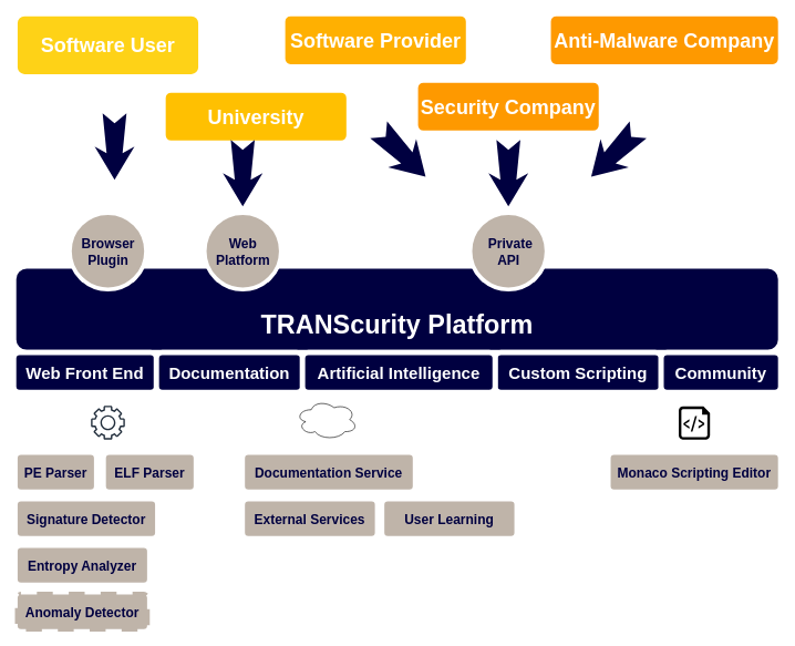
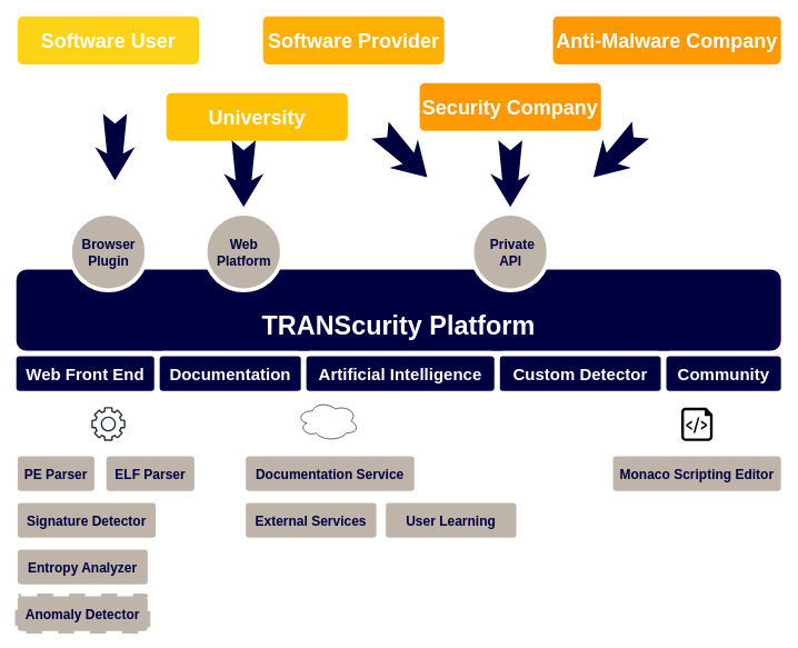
  <mxCell id="0" />
  <mxCell id="1" parent="0" />
  <mxCell id="2" value="&lt;b&gt;&lt;font style=&quot;font-size: 30px;&quot; color=&quot;#ffffff&quot;&gt;Anti-Malware Company&lt;br&gt;&lt;/font&gt;&lt;/b&gt;" style="whiteSpace=wrap;html=1;strokeColor=#FFFFFF;fillColor=#fe9900;rounded=1;strokeWidth=8;" parent="1" vertex="1"><mxGeometry x="825" y="20" width="350" height="80" as="geometry" /></mxCell>
  <mxCell id="3" value="&lt;div&gt;&lt;font size=&quot;1&quot;&gt;&lt;b style=&quot;font-size: 39px;&quot;&gt;&lt;br&gt;&lt;/b&gt;&lt;/font&gt;&lt;/div&gt;&lt;div&gt;&lt;font size=&quot;1&quot;&gt;&lt;b style=&quot;font-size: 39px;&quot;&gt;TRANScurity Platform&lt;/b&gt;&lt;/font&gt;&lt;/div&gt;" style="whiteSpace=wrap;html=1;strokeColor=#FFFFFF;fillColor=#000040;rounded=1;strokeWidth=8;fontColor=#FFFFFF;" parent="1" vertex="1"><mxGeometry x="20" y="400" width="1155" height="130" as="geometry" /></mxCell>
- <mxCell id="4" value="&lt;b&gt;&lt;font style=&quot;font-size: 30px;&quot; color=&quot;#ffffff&quot;&gt;Software User&lt;/font&gt;&lt;font style=&quot;font-size: 30px;&quot; color=&quot;#ffffff&quot;&gt;&lt;br&gt;&lt;/font&gt;&lt;/b&gt;" style="whiteSpace=wrap;html=1;rounded=1;shadow=0;strokeWidth=8;fontSize=20;align=center;fillColor=#FED217;strokeColor=#FFFFFF;" parent="1" vertex="1"><mxGeometry x="22" y="20" width="280" height="95" as="geometry" /></mxCell>
+ <mxCell id="4" value="&lt;b&gt;&lt;font style=&quot;font-size: 30px;&quot; color=&quot;#ffffff&quot;&gt;Software User&lt;/font&gt;&lt;font style=&quot;font-size: 30px;&quot; color=&quot;#ffffff&quot;&gt;&lt;br&gt;&lt;/font&gt;&lt;/b&gt;" style="whiteSpace=wrap;html=1;rounded=1;shadow=0;strokeWidth=8;fontSize=20;align=center;fillColor=#FED217;strokeColor=#FFFFFF;" parent="1" vertex="1"><mxGeometry x="22" y="20" width="280" height="80" as="geometry" /></mxCell>
  <mxCell id="5" value="&lt;b&gt;&lt;font style=&quot;font-size: 30px;&quot; color=&quot;#ffffff&quot;&gt;University&lt;/font&gt;&lt;font style=&quot;font-size: 30px;&quot; color=&quot;#ffffff&quot;&gt;&lt;br&gt;&lt;/font&gt;&lt;/b&gt;" style="whiteSpace=wrap;html=1;rounded=1;shadow=0;strokeWidth=8;fontSize=20;align=center;fillColor=#FFC001;strokeColor=#FFFFFF;" parent="1" vertex="1"><mxGeometry x="245" y="135" width="280" height="80" as="geometry" /></mxCell>
- <mxCell id="6" value="&lt;b&gt;&lt;font style=&quot;font-size: 30px;&quot; color=&quot;#ffffff&quot;&gt;Software Provider&lt;/font&gt;&lt;/b&gt;" style="whiteSpace=wrap;html=1;rounded=1;shadow=0;strokeWidth=8;fontSize=20;align=center;fillColor=#FFB001;strokeColor=#FFFFFF;" parent="1" vertex="1"><mxGeometry x="425" y="20" width="280" height="80" as="geometry" /></mxCell>
+ <mxCell id="6" value="&lt;b&gt;&lt;font style=&quot;font-size: 30px;&quot; color=&quot;#ffffff&quot;&gt;Software Provider&lt;/font&gt;&lt;/b&gt;" style="whiteSpace=wrap;html=1;rounded=1;shadow=0;strokeWidth=8;fontSize=20;align=center;fillColor=#FFB001;strokeColor=#FFFFFF;" parent="1" vertex="1"><mxGeometry x="390" y="20" width="280" height="80" as="geometry" /></mxCell>
  <mxCell id="7" value="&lt;b&gt;&lt;font style=&quot;font-size: 30px;&quot; color=&quot;#ffffff&quot;&gt;Security Company&lt;/font&gt;&lt;/b&gt;" style="whiteSpace=wrap;html=1;rounded=1;shadow=0;strokeWidth=8;fontSize=20;align=center;fillColor=#FE9900;strokeColor=#FFFFFF;" parent="1" vertex="1"><mxGeometry x="625" y="120" width="280" height="80" as="geometry" /></mxCell>
  <mxCell id="8" value="&lt;font color=&quot;#000040&quot;&gt;&lt;b&gt;&lt;font style=&quot;font-size: 20px;&quot;&gt;Browser&lt;br&gt;Plugin&lt;br&gt;&lt;/font&gt;&lt;/b&gt;&lt;/font&gt;" style="ellipse;whiteSpace=wrap;html=1;rounded=0;shadow=0;strokeWidth=6;fontSize=14;align=center;fillColor=#BFB4A9;strokeColor=#FFFFFF;fontColor=#FFFFFF;" parent="1" vertex="1"><mxGeometry x="104.5" y="320" width="115" height="115" as="geometry" /></mxCell>
  <mxCell id="9" value="&lt;font style=&quot;font-size: 20px;&quot; color=&quot;#000040&quot;&gt;&lt;b&gt;Web&lt;br&gt;Platform&lt;br&gt;&lt;/b&gt;&lt;/font&gt;" style="ellipse;whiteSpace=wrap;html=1;rounded=0;shadow=0;strokeWidth=6;fontSize=14;align=center;fillColor=#BFB4A9;strokeColor=#FFFFFF;fontColor=#FFFFFF;" parent="1" vertex="1"><mxGeometry x="307.5" y="320" width="115" height="115" as="geometry" /></mxCell>
  <mxCell id="10" value="&lt;font style=&quot;font-size: 20px;&quot; color=&quot;#000040&quot;&gt;&lt;b&gt;&amp;nbsp;Private&lt;br&gt;API&lt;br&gt;&lt;/b&gt;&lt;/font&gt;" style="ellipse;whiteSpace=wrap;html=1;rounded=0;shadow=0;strokeWidth=6;fontSize=14;align=center;fillColor=#BFB4A9;strokeColor=#FFFFFF;fontColor=#FFFFFF;" parent="1" vertex="1"><mxGeometry x="707.5" y="320" width="115" height="115" as="geometry" /></mxCell>
  <mxCell id="11" value="&lt;b&gt;&lt;font style=&quot;font-size: 25px;&quot;&gt;Web Front End&lt;br&gt;&lt;/font&gt;&lt;/b&gt;" style="whiteSpace=wrap;html=1;strokeColor=#FFFFFF;fillColor=#000040;rounded=1;strokeWidth=8;fontColor=#FFFFFF;" parent="1" vertex="1"><mxGeometry x="20" y="530" width="215" height="60" as="geometry" /></mxCell>
  <mxCell id="12" value="" style="html=1;shadow=0;dashed=0;align=center;verticalAlign=middle;shape=mxgraph.arrows2.stylisedArrow;dy=0.6;dx=40;notch=15;feather=0.4;rounded=0;strokeWidth=1;fontSize=27;strokeColor=none;fillColor=#000040;rotation=90;" parent="1" vertex="1"><mxGeometry x="315" y="230" width="100" height="60" as="geometry" /></mxCell>
  <mxCell id="13" value="" style="html=1;shadow=0;dashed=0;align=center;verticalAlign=middle;shape=mxgraph.arrows2.stylisedArrow;dy=0.6;dx=40;notch=15;feather=0.4;rounded=0;strokeWidth=1;fontSize=27;strokeColor=none;fillColor=#000040;rotation=90;" parent="1" vertex="1"><mxGeometry x="122" y="190" width="100" height="60" as="geometry" /></mxCell>
  <mxCell id="14" value="" style="html=1;shadow=0;dashed=0;align=center;verticalAlign=middle;shape=mxgraph.arrows2.stylisedArrow;dy=0.6;dx=40;notch=15;feather=0.4;rounded=0;strokeWidth=1;fontSize=27;strokeColor=none;fillColor=#000040;rotation=45;" parent="1" vertex="1"><mxGeometry x="555" y="200" width="100" height="60" as="geometry" /></mxCell>
  <mxCell id="15" value="" style="html=1;shadow=0;dashed=0;align=center;verticalAlign=middle;shape=mxgraph.arrows2.stylisedArrow;dy=0.6;dx=40;notch=15;feather=0.4;rounded=0;strokeWidth=1;fontSize=27;strokeColor=none;fillColor=#000040;rotation=-225;" parent="1" vertex="1"><mxGeometry x="875" y="200" width="100" height="60" as="geometry" /></mxCell>
  <mxCell id="16" value="" style="html=1;shadow=0;dashed=0;align=center;verticalAlign=middle;shape=mxgraph.arrows2.stylisedArrow;dy=0.6;dx=40;notch=15;feather=0.4;rounded=0;strokeWidth=1;fontSize=27;strokeColor=none;fillColor=#000040;rotation=90;" parent="1" vertex="1"><mxGeometry x="715" y="230" width="100" height="60" as="geometry" /></mxCell>
  <mxCell id="17" value="&lt;b&gt;&lt;font style=&quot;font-size: 25px;&quot;&gt;Documentation&lt;/font&gt;&lt;/b&gt;" style="whiteSpace=wrap;html=1;strokeColor=#FFFFFF;fillColor=#000040;rounded=1;strokeWidth=8;fontColor=#FFFFFF;" parent="1" vertex="1"><mxGeometry x="235" y="530" width="220" height="60" as="geometry" /></mxCell>
- <mxCell id="18" value="&lt;font style=&quot;font-size: 25px;&quot;&gt;&lt;b&gt;Custom Scripting&lt;br&gt;&lt;/b&gt;&lt;/font&gt;" style="whiteSpace=wrap;html=1;strokeColor=#FFFFFF;fillColor=#000040;rounded=1;strokeWidth=8;fontColor=#FFFFFF;" parent="1" vertex="1"><mxGeometry x="745" y="530" width="250" height="60" as="geometry" /></mxCell>
+ <mxCell id="18" value="&lt;font style=&quot;font-size: 25px;&quot;&gt;&lt;b&gt;Custom Detector&lt;br&gt;&lt;/b&gt;&lt;/font&gt;" style="whiteSpace=wrap;html=1;strokeColor=#FFFFFF;fillColor=#000040;rounded=1;strokeWidth=8;fontColor=#FFFFFF;" parent="1" vertex="1"><mxGeometry x="745" y="530" width="250" height="60" as="geometry" /></mxCell>
  <mxCell id="19" value="&lt;font style=&quot;font-size: 25px;&quot;&gt;&lt;b&gt;Artificial Intelligence&lt;br&gt;&lt;/b&gt;&lt;/font&gt;" style="whiteSpace=wrap;html=1;strokeColor=#FFFFFF;fillColor=#000040;rounded=1;strokeWidth=8;fontColor=#FFFFFF;" parent="1" vertex="1"><mxGeometry x="455" y="530" width="290" height="60" as="geometry" /></mxCell>
  <mxCell id="20" value="&lt;font size=&quot;1&quot;&gt;&lt;b style=&quot;font-size: 25px;&quot;&gt;Community&lt;/b&gt;&lt;/font&gt;" style="whiteSpace=wrap;html=1;strokeColor=#FFFFFF;fillColor=#000040;rounded=1;strokeWidth=8;fontColor=#FFFFFF;" parent="1" vertex="1"><mxGeometry x="995" y="530" width="180" height="60" as="geometry" /></mxCell>
  <mxCell id="21" value="&lt;font style=&quot;font-size: 20px;&quot; color=&quot;#000040&quot;&gt;&lt;b&gt;PE Parser&lt;br&gt;&lt;/b&gt;&lt;/font&gt;" style="whiteSpace=wrap;html=1;strokeColor=#FFFFFF;fillColor=#BFB4A9;rounded=1;strokeWidth=8;fontColor=#FFFFFF;" parent="1" vertex="1"><mxGeometry x="22" y="680" width="123" height="60" as="geometry" /></mxCell>
  <mxCell id="22" value="&lt;font style=&quot;font-size: 20px;&quot; color=&quot;#000040&quot;&gt;&lt;b&gt;ELF Parser&lt;br&gt;&lt;/b&gt;&lt;/font&gt;" style="whiteSpace=wrap;html=1;strokeColor=#FFFFFF;fillColor=#BFB4A9;rounded=1;strokeWidth=8;fontColor=#FFFFFF;" parent="1" vertex="1"><mxGeometry x="155" y="680" width="140" height="60" as="geometry" /></mxCell>
  <mxCell id="23" value="&lt;font style=&quot;font-size: 20px;&quot; color=&quot;#000040&quot;&gt;&lt;b&gt;Signature Detector&lt;br&gt;&lt;/b&gt;&lt;/font&gt;" style="whiteSpace=wrap;html=1;strokeColor=#FFFFFF;fillColor=#BFB4A9;rounded=1;strokeWidth=8;fontColor=#FFFFFF;" parent="1" vertex="1"><mxGeometry x="22" y="750" width="215" height="60" as="geometry" /></mxCell>
  <mxCell id="24" value="&lt;div&gt;&lt;font style=&quot;font-size: 20px;&quot; color=&quot;#000040&quot;&gt;&lt;b&gt;Documentation Service&lt;br&gt;&lt;/b&gt;&lt;/font&gt;&lt;/div&gt;" style="whiteSpace=wrap;html=1;strokeColor=#FFFFFF;fillColor=#BFB4A9;rounded=1;strokeWidth=8;fontColor=#FFFFFF;" parent="1" vertex="1"><mxGeometry x="364.25" y="680" width="260.75" height="60" as="geometry" /></mxCell>
  <mxCell id="25" value="&lt;font style=&quot;font-size: 20px;&quot; color=&quot;#000040&quot;&gt;&lt;b&gt;Monaco Scripting Editor&lt;br&gt;&lt;/b&gt;&lt;/font&gt;" style="whiteSpace=wrap;html=1;strokeColor=#FFFFFF;fillColor=#BFB4A9;rounded=1;strokeWidth=8;fontColor=#FFFFFF;" parent="1" vertex="1"><mxGeometry x="915" y="680" width="260" height="60" as="geometry" /></mxCell>
  <mxCell id="26" value="&lt;div&gt;&lt;font style=&quot;font-size: 20px;&quot; color=&quot;#000040&quot;&gt;&lt;b&gt;External Services&lt;br&gt;&lt;/b&gt;&lt;/font&gt;&lt;/div&gt;" style="whiteSpace=wrap;html=1;strokeColor=#FFFFFF;fillColor=#BFB4A9;rounded=1;strokeWidth=8;fontColor=#FFFFFF;" parent="1" vertex="1"><mxGeometry x="364.25" y="750" width="203.75" height="60" as="geometry" /></mxCell>
  <mxCell id="27" value="&lt;div&gt;&lt;font style=&quot;font-size: 20px;&quot; color=&quot;#000040&quot;&gt;&lt;b&gt;User Learning&lt;br&gt;&lt;/b&gt;&lt;/font&gt;&lt;/div&gt;" style="whiteSpace=wrap;html=1;strokeColor=#FFFFFF;fillColor=#BFB4A9;rounded=1;strokeWidth=8;fontColor=#FFFFFF;" parent="1" vertex="1"><mxGeometry x="574.25" y="750" width="203.75" height="60" as="geometry" /></mxCell>
  <mxCell id="28" value="" style="sketch=0;outlineConnect=0;fontColor=#232F3E;gradientColor=none;fillColor=#232F3D;strokeColor=none;dashed=0;verticalLabelPosition=bottom;verticalAlign=top;align=center;html=1;fontSize=12;fontStyle=0;aspect=fixed;pointerEvents=1;shape=mxgraph.aws4.gear;" parent="1" vertex="1"><mxGeometry x="136.5" y="610" width="51" height="51" as="geometry" /></mxCell>
  <mxCell id="29" value="" style="ellipse;shape=cloud;whiteSpace=wrap;html=1;" parent="1" vertex="1"><mxGeometry x="445" y="601" width="92.5" height="60" as="geometry" /></mxCell>
  <mxCell id="30" value="" style="sketch=0;aspect=fixed;pointerEvents=1;shadow=0;dashed=0;html=1;strokeColor=none;labelPosition=center;verticalLabelPosition=bottom;verticalAlign=top;align=center;fillColor=#000000;shape=mxgraph.azure.script_file" parent="1" vertex="1"><mxGeometry x="1021.5" y="611" width="47" height="50" as="geometry" /></mxCell>
  <mxCell id="31" value="&lt;font style=&quot;font-size: 20px;&quot; color=&quot;#000040&quot;&gt;&lt;b&gt;Entropy Analyzer&lt;br&gt;&lt;/b&gt;&lt;/font&gt;" style="whiteSpace=wrap;html=1;strokeColor=#FFFFFF;fillColor=#BFB4A9;rounded=1;strokeWidth=8;fontColor=#FFFFFF;" parent="1" vertex="1"><mxGeometry x="22" y="820" width="203" height="60" as="geometry" /></mxCell>
  <mxCell id="32" value="&lt;font style=&quot;font-size: 20px;&quot; color=&quot;#000040&quot;&gt;&lt;b&gt;Anomaly Detector&lt;br&gt;&lt;/b&gt;&lt;/font&gt;" style="whiteSpace=wrap;html=1;strokeColor=#FFFFFF;fillColor=#BFB4A9;rounded=1;strokeWidth=8;fontColor=#FFFFFF;dashed=1;" parent="1" vertex="1"><mxGeometry x="22" y="890" width="203" height="60" as="geometry" /></mxCell>
